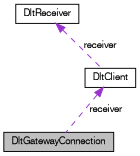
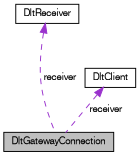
  digraph {
    node [color=black fillcolor=white fontname=FreeSans fontsize=10 shape=record style=filled]
    edge [color=darkorchid3 dir=back fontname=FreeSans fontsize=10 labelfontname=FreeSans labelfontsize=10 style=dashed]
    n1 [fillcolor=grey75 fontcolor=black height=0.2 label=DltGatewayConnection width=0.4]
    n2 [height=0.2 label=DltClient width=0.4]
    n3 [height=0.2 label=DltReceiver width=0.4]
    n2 -> n1 [label=" receiver"]
-   n3 -> n2 [label=" receiver"]
+   n3 -> n1 [label=" receiver"]
  }
